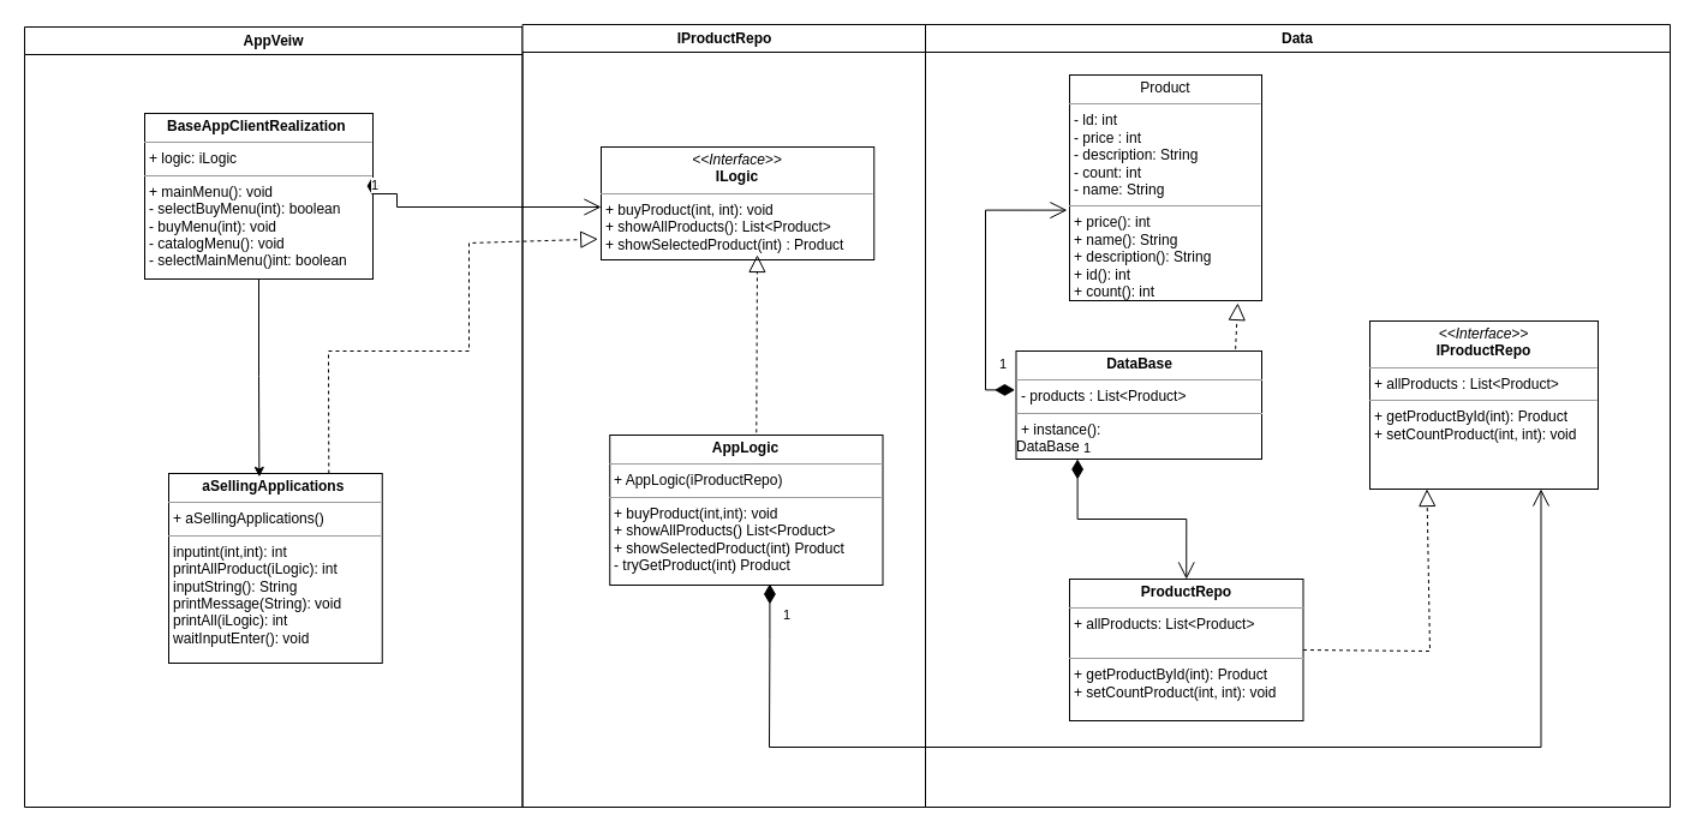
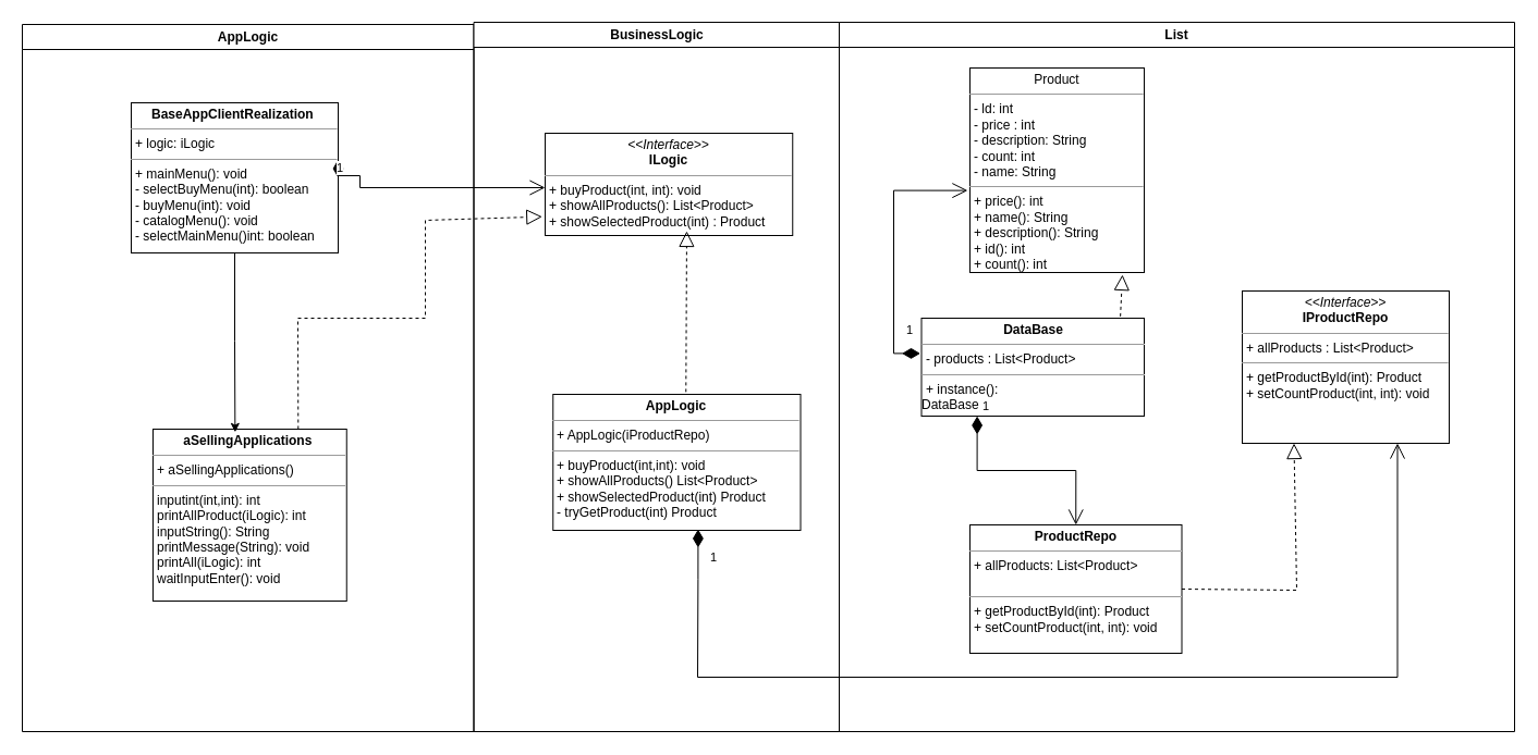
  <mxCell id="0" />
  <mxCell id="1" parent="0" />
- <mxCell id="2" value="AppVeiw" style="swimlane;whiteSpace=wrap" parent="1" vertex="1"><mxGeometry x="20" y="22" width="414.5" height="650" as="geometry" /></mxCell>
+ <mxCell id="2" value="AppLogic" style="swimlane;whiteSpace=wrap" parent="1" vertex="1"><mxGeometry x="20" y="22" width="414.5" height="650" as="geometry" /></mxCell>
  <mxCell id="3" value="&lt;p style=&quot;margin:0px;margin-top:4px;text-align:center;&quot;&gt;&lt;b&gt;aSellingApplications&amp;nbsp;&lt;/b&gt;&lt;br&gt;&lt;/p&gt;&lt;hr size=&quot;1&quot;&gt;&lt;p style=&quot;margin:0px;margin-left:4px;&quot;&gt;+ aSellingApplications()&lt;/p&gt;&lt;hr size=&quot;1&quot;&gt;&lt;p style=&quot;margin:0px;margin-left:4px;&quot;&gt;inputint(int,int): int&lt;/p&gt;&lt;p style=&quot;margin:0px;margin-left:4px;&quot;&gt;printAllProduct(iLogic): int&lt;/p&gt;&lt;p style=&quot;margin:0px;margin-left:4px;&quot;&gt;inputString(): String&lt;/p&gt;&lt;p style=&quot;margin:0px;margin-left:4px;&quot;&gt;printMessage(String): void&lt;/p&gt;&lt;p style=&quot;margin:0px;margin-left:4px;&quot;&gt;printAll(iLogic): int&lt;/p&gt;&lt;p style=&quot;margin:0px;margin-left:4px;&quot;&gt;waitInputEnter(): void&lt;/p&gt;" style="verticalAlign=top;align=left;overflow=fill;fontSize=12;fontFamily=Helvetica;html=1;whiteSpace=wrap;" vertex="1" parent="2"><mxGeometry x="120" y="372" width="177.75" height="158" as="geometry" /></mxCell>
  <mxCell id="4" value="&lt;p style=&quot;margin:0px;margin-top:4px;text-align:center;&quot;&gt;&lt;b&gt;BaseAppClientRealization&amp;nbsp;&lt;/b&gt;&lt;br&gt;&lt;/p&gt;&lt;hr size=&quot;1&quot;&gt;&lt;p style=&quot;margin:0px;margin-left:4px;&quot;&gt;+ logic: iLogic&lt;/p&gt;&lt;hr size=&quot;1&quot;&gt;&lt;p style=&quot;margin:0px;margin-left:4px;&quot;&gt;+ mainMenu(): void&lt;/p&gt;&lt;p style=&quot;margin:0px;margin-left:4px;&quot;&gt;- selectBuyMenu(int): boolean&lt;/p&gt;&lt;p style=&quot;margin:0px;margin-left:4px;&quot;&gt;- buyMenu(int): void&lt;/p&gt;&lt;p style=&quot;margin:0px;margin-left:4px;&quot;&gt;- catalogMenu(): void&lt;/p&gt;&lt;p style=&quot;margin:0px;margin-left:4px;&quot;&gt;- selectMainMenu()int: boolean&lt;/p&gt;" style="verticalAlign=top;align=left;overflow=fill;fontSize=12;fontFamily=Helvetica;html=1;whiteSpace=wrap;" vertex="1" parent="2"><mxGeometry x="100" y="72" width="190" height="138" as="geometry" /></mxCell>
  <mxCell id="5" style="edgeStyle=orthogonalEdgeStyle;rounded=0;orthogonalLoop=1;jettySize=auto;html=1;entryX=0.424;entryY=0.018;entryDx=0;entryDy=0;entryPerimeter=0;" edge="1" parent="2" source="4" target="3"><mxGeometry relative="1" as="geometry" /></mxCell>
- <mxCell id="6" value="IProductRepo" style="swimlane;whiteSpace=wrap" parent="1" vertex="1"><mxGeometry x="434.5" y="20" width="335.5" height="652" as="geometry" /></mxCell>
+ <mxCell id="6" value="BusinessLogic" style="swimlane;whiteSpace=wrap" parent="1" vertex="1"><mxGeometry x="434.5" y="20" width="335.5" height="652" as="geometry" /></mxCell>
  <mxCell id="7" value="&lt;p style=&quot;margin:0px;margin-top:4px;text-align:center;&quot;&gt;&lt;i&gt;&amp;lt;&amp;lt;Interface&amp;gt;&amp;gt;&lt;/i&gt;&lt;br&gt;&lt;b&gt;ILogic&lt;/b&gt;&lt;/p&gt;&lt;hr size=&quot;1&quot;&gt;&lt;p style=&quot;margin:0px;margin-left:4px;&quot;&gt;&lt;/p&gt;&lt;p style=&quot;margin:0px;margin-left:4px;&quot;&gt;+ buyProduct(int, int): void&lt;br&gt;+ showAllProducts(): List&amp;lt;Product&amp;gt;&lt;/p&gt;&lt;p style=&quot;margin:0px;margin-left:4px;&quot;&gt;+&amp;nbsp;showSelectedProduct(int) : Product&lt;/p&gt;" style="verticalAlign=top;align=left;overflow=fill;fontSize=12;fontFamily=Helvetica;html=1;whiteSpace=wrap;" vertex="1" parent="6"><mxGeometry x="65.5" y="102" width="227.25" height="94" as="geometry" /></mxCell>
  <mxCell id="8" value="&lt;p style=&quot;margin:0px;margin-top:4px;text-align:center;&quot;&gt;&lt;b&gt;AppLogic&lt;/b&gt;&lt;/p&gt;&lt;hr size=&quot;1&quot;&gt;&lt;p style=&quot;margin:0px;margin-left:4px;&quot;&gt;+ AppLogic(iProductRepo)&lt;/p&gt;&lt;hr size=&quot;1&quot;&gt;&lt;p style=&quot;margin:0px;margin-left:4px;&quot;&gt;+ buyProduct(int,int): void&lt;/p&gt;&lt;p style=&quot;margin:0px;margin-left:4px;&quot;&gt;+ showAllProducts() List&amp;lt;Product&amp;gt;&lt;/p&gt;&lt;p style=&quot;margin:0px;margin-left:4px;&quot;&gt;+ showSelectedProduct(int) Product&lt;/p&gt;&lt;p style=&quot;margin:0px;margin-left:4px;&quot;&gt;- tryGetProduct(int) Product&lt;/p&gt;" style="verticalAlign=top;align=left;overflow=fill;fontSize=12;fontFamily=Helvetica;html=1;whiteSpace=wrap;" vertex="1" parent="6"><mxGeometry x="72.75" y="342" width="227.25" height="125" as="geometry" /></mxCell>
  <mxCell id="9" value="" style="endArrow=block;dashed=1;endFill=0;endSize=12;html=1;rounded=0;entryX=0.572;entryY=0.957;entryDx=0;entryDy=0;entryPerimeter=0;exitX=0.537;exitY=-0.017;exitDx=0;exitDy=0;exitPerimeter=0;" edge="1" parent="6" source="8" target="7"><mxGeometry width="160" relative="1" as="geometry"><mxPoint x="-274.5" y="262" as="sourcePoint" /><mxPoint x="-114.5" y="262" as="targetPoint" /></mxGeometry></mxCell>
- <mxCell id="10" value="Data" style="swimlane;whiteSpace=wrap" parent="1" vertex="1"><mxGeometry x="770" y="20" width="620" height="652" as="geometry"><mxRectangle x="724.5" y="128" width="70" height="30" as="alternateBounds" /></mxGeometry></mxCell>
+ <mxCell id="10" value="List" style="swimlane;whiteSpace=wrap" parent="1" vertex="1"><mxGeometry x="770" y="20" width="620" height="652" as="geometry"><mxRectangle x="724.5" y="128" width="70" height="30" as="alternateBounds" /></mxGeometry></mxCell>
  <mxCell id="11" value="&lt;p style=&quot;margin:0px;margin-top:4px;text-align:center;&quot;&gt;Product&lt;br&gt;&lt;/p&gt;&lt;hr size=&quot;1&quot;&gt;&lt;p style=&quot;margin:0px;margin-left:4px;&quot;&gt;- ld: int&lt;/p&gt;&lt;p style=&quot;margin:0px;margin-left:4px;&quot;&gt;- price : int&lt;/p&gt;&lt;p style=&quot;margin:0px;margin-left:4px;&quot;&gt;- description: String&lt;/p&gt;&lt;p style=&quot;margin:0px;margin-left:4px;&quot;&gt;- count: int&lt;/p&gt;&lt;p style=&quot;margin:0px;margin-left:4px;&quot;&gt;- name: String&lt;/p&gt;&lt;hr size=&quot;1&quot;&gt;&lt;p style=&quot;margin:0px;margin-left:4px;&quot;&gt;+ price(): int&lt;/p&gt;&lt;p style=&quot;margin:0px;margin-left:4px;&quot;&gt;+ name(): String&lt;/p&gt;&lt;p style=&quot;margin:0px;margin-left:4px;&quot;&gt;+ description(): String&lt;/p&gt;&lt;p style=&quot;margin:0px;margin-left:4px;&quot;&gt;+ id(): int&lt;/p&gt;&lt;p style=&quot;margin:0px;margin-left:4px;&quot;&gt;+ count(): int&lt;/p&gt;" style="verticalAlign=top;align=left;overflow=fill;fontSize=12;fontFamily=Helvetica;html=1;whiteSpace=wrap;" vertex="1" parent="10"><mxGeometry x="120" y="42" width="160" height="188" as="geometry" /></mxCell>
  <mxCell id="12" value="&lt;p style=&quot;margin:0px;margin-top:4px;text-align:center;&quot;&gt;&lt;b&gt;DataBase&lt;/b&gt;&lt;/p&gt;&lt;hr size=&quot;1&quot;&gt;&lt;p style=&quot;margin:0px;margin-left:4px;&quot;&gt;- products : List&amp;lt;Product&amp;gt;&lt;/p&gt;&lt;hr size=&quot;1&quot;&gt;&lt;p style=&quot;margin:0px;margin-left:4px;&quot;&gt;+ instance():&lt;/p&gt;DataBase" style="verticalAlign=top;align=left;overflow=fill;fontSize=12;fontFamily=Helvetica;html=1;whiteSpace=wrap;" vertex="1" parent="10"><mxGeometry x="75.5" y="272" width="204.5" height="90" as="geometry" /></mxCell>
  <mxCell id="13" value="&lt;p style=&quot;margin:0px;margin-top:4px;text-align:center;&quot;&gt;&lt;i&gt;&amp;lt;&amp;lt;Interface&amp;gt;&amp;gt;&lt;/i&gt;&lt;br&gt;&lt;b&gt;IProductRepo&lt;/b&gt;&lt;/p&gt;&lt;hr size=&quot;1&quot;&gt;&lt;p style=&quot;margin:0px;margin-left:4px;&quot;&gt;+ allProducts : List&amp;lt;Product&amp;gt;&lt;br&gt;&lt;/p&gt;&lt;hr size=&quot;1&quot;&gt;&lt;p style=&quot;margin:0px;margin-left:4px;&quot;&gt;+ getProductById(int): Product&lt;br&gt;+ setCountProduct(int, int): void&lt;/p&gt;" style="verticalAlign=top;align=left;overflow=fill;fontSize=12;fontFamily=Helvetica;html=1;whiteSpace=wrap;" vertex="1" parent="10"><mxGeometry x="370" y="247" width="190" height="140" as="geometry" /></mxCell>
  <mxCell id="14" value="&lt;p style=&quot;margin:0px;margin-top:4px;text-align:center;&quot;&gt;&lt;b&gt;ProductRepo&lt;/b&gt;&lt;/p&gt;&lt;hr size=&quot;1&quot;&gt;&lt;p style=&quot;margin:0px;margin-left:4px;&quot;&gt;+ allProducts: List&amp;lt;Product&amp;gt;&lt;/p&gt;&amp;nbsp;&lt;hr size=&quot;1&quot;&gt;&lt;p style=&quot;margin:0px;margin-left:4px;&quot;&gt;+ getProductById(int): Product&lt;br style=&quot;border-color: var(--border-color);&quot;&gt;+ setCountProduct(int, int): void&lt;br&gt;&lt;/p&gt;" style="verticalAlign=top;align=left;overflow=fill;fontSize=12;fontFamily=Helvetica;html=1;whiteSpace=wrap;" vertex="1" parent="10"><mxGeometry x="120" y="462" width="194.5" height="118" as="geometry" /></mxCell>
  <mxCell id="15" value="" style="endArrow=block;dashed=1;endFill=0;endSize=12;html=1;rounded=0;entryX=0.25;entryY=1;entryDx=0;entryDy=0;exitX=1;exitY=0.5;exitDx=0;exitDy=0;" edge="1" parent="10" source="14" target="13"><mxGeometry width="160" relative="1" as="geometry"><mxPoint x="300" y="462" as="sourcePoint" /><mxPoint x="300" y="314" as="targetPoint" /><Array as="points"><mxPoint x="420" y="522" /></Array></mxGeometry></mxCell>
  <mxCell id="16" value="1" style="endArrow=open;html=1;endSize=12;startArrow=diamondThin;startSize=14;startFill=1;edgeStyle=orthogonalEdgeStyle;align=left;verticalAlign=bottom;rounded=0;exitX=0.25;exitY=1;exitDx=0;exitDy=0;entryX=0.5;entryY=0;entryDx=0;entryDy=0;" edge="1" parent="10" source="12" target="14"><mxGeometry x="-1" y="3" relative="1" as="geometry"><mxPoint x="50" y="412" as="sourcePoint" /><mxPoint x="210" y="412" as="targetPoint" /></mxGeometry></mxCell>
  <mxCell id="17" value="1" style="endArrow=open;html=1;endSize=12;startArrow=diamondThin;startSize=14;startFill=1;edgeStyle=orthogonalEdgeStyle;align=left;verticalAlign=bottom;rounded=0;exitX=-0.005;exitY=0.36;exitDx=0;exitDy=0;exitPerimeter=0;entryX=-0.013;entryY=0.599;entryDx=0;entryDy=0;entryPerimeter=0;" edge="1" parent="10" source="12" target="11"><mxGeometry x="-0.696" y="-10" relative="1" as="geometry"><mxPoint x="50" y="302" as="sourcePoint" /><mxPoint x="140" y="232" as="targetPoint" /><Array as="points"><mxPoint x="50" y="304" /><mxPoint x="50" y="155" /></Array><mxPoint as="offset" /></mxGeometry></mxCell>
  <mxCell id="18" value="1" style="endArrow=open;html=1;endSize=12;startArrow=diamondThin;startSize=14;startFill=1;edgeStyle=orthogonalEdgeStyle;align=left;verticalAlign=bottom;rounded=0;entryX=0.75;entryY=1;entryDx=0;entryDy=0;exitX=0.586;exitY=0.992;exitDx=0;exitDy=0;exitPerimeter=0;" edge="1" parent="1" source="8" target="13"><mxGeometry x="-0.93" y="10" relative="1" as="geometry"><mxPoint x="640" y="502" as="sourcePoint" /><mxPoint x="820" y="322" as="targetPoint" /><Array as="points"><mxPoint x="640" y="532" /><mxPoint x="640" y="622" /><mxPoint x="1282" y="622" /></Array><mxPoint as="offset" /></mxGeometry></mxCell>
  <mxCell id="19" value="" style="endArrow=block;dashed=1;endFill=0;endSize=12;html=1;rounded=0;exitX=0.893;exitY=-0.018;exitDx=0;exitDy=0;exitPerimeter=0;" edge="1" parent="1" source="12"><mxGeometry width="160" relative="1" as="geometry"><mxPoint x="820" y="432" as="sourcePoint" /><mxPoint x="1030" y="252" as="targetPoint" /></mxGeometry></mxCell>
  <mxCell id="20" value="1" style="endArrow=open;html=1;endSize=12;startArrow=diamondThin;startSize=14;startFill=1;edgeStyle=orthogonalEdgeStyle;align=left;verticalAlign=bottom;rounded=0;exitX=1;exitY=0.5;exitDx=0;exitDy=0;" edge="1" parent="1" source="4" target="7"><mxGeometry x="-1" y="3" relative="1" as="geometry"><mxPoint x="330" y="162" as="sourcePoint" /><mxPoint x="500" y="169.48" as="targetPoint" /><Array as="points"><mxPoint x="330" y="161" /><mxPoint x="330" y="172" /></Array></mxGeometry></mxCell>
  <mxCell id="21" value="" style="endArrow=block;dashed=1;endFill=0;endSize=12;html=1;rounded=0;exitX=0.75;exitY=0;exitDx=0;exitDy=0;entryX=-0.012;entryY=0.816;entryDx=0;entryDy=0;entryPerimeter=0;" edge="1" parent="1" source="3" target="7"><mxGeometry width="160" relative="1" as="geometry"><mxPoint x="410" y="332" as="sourcePoint" /><mxPoint x="570" y="332" as="targetPoint" /><Array as="points"><mxPoint x="273" y="292" /><mxPoint x="390" y="292" /><mxPoint x="390" y="202" /></Array></mxGeometry></mxCell>
